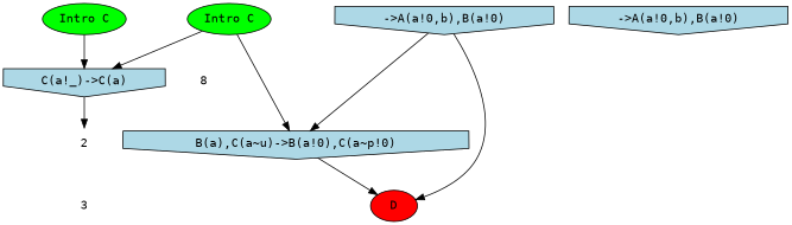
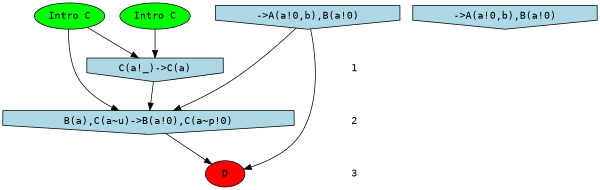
  digraph {
    fontname="DejaVu Sans Mono"
    ranksep=.5
    node [fillcolor=lightblue fontname="DejaVu Sans Mono" style=filled shape=invhouse]
    edge [fontname="DejaVu Sans Mono"]
    n1 [fillcolor=green label="Intro C" shape=""]
    n2 [fillcolor=green label="Intro C" shape=""]
    n3 [label="->A(a!0,b),B(a!0)"]
    n4 [label="->A(a!0,b),B(a!0)"]
-   1 [shape=plaintext label=8 fillcolor="" style=""]
+   1 [shape=plaintext fillcolor="" style=""]
    n6 [label="C(a!_)->C(a)"]
    2 [shape=plaintext fillcolor="" style=""]
    n8 [label="B(a),C(a~u)->B(a!0),C(a~p!0)"]
    3 [shape=plaintext fillcolor="" style=""]
    n10 [fillcolor=red label=D shape=""]
    subgraph sub_1 {
      rank=same
      n1
      n2
      n3
      n4
    }
    subgraph sub_2 {
      rank=same
      1
      n6
    }
    subgraph sub_3 {
      rank=same
      2
      n8
    }
    subgraph sub_4 {
      rank=same
      3
      n10
    }
    n1 -> n6
    n1 -> n8
    n2 -> n6
    n4 -> n8
    n4 -> n10
    1 -> 2 [style=invis]
-   n6 -> 2
+   n6 -> n8
    2 -> 3 [style=invis]
    n8 -> n10
  }
